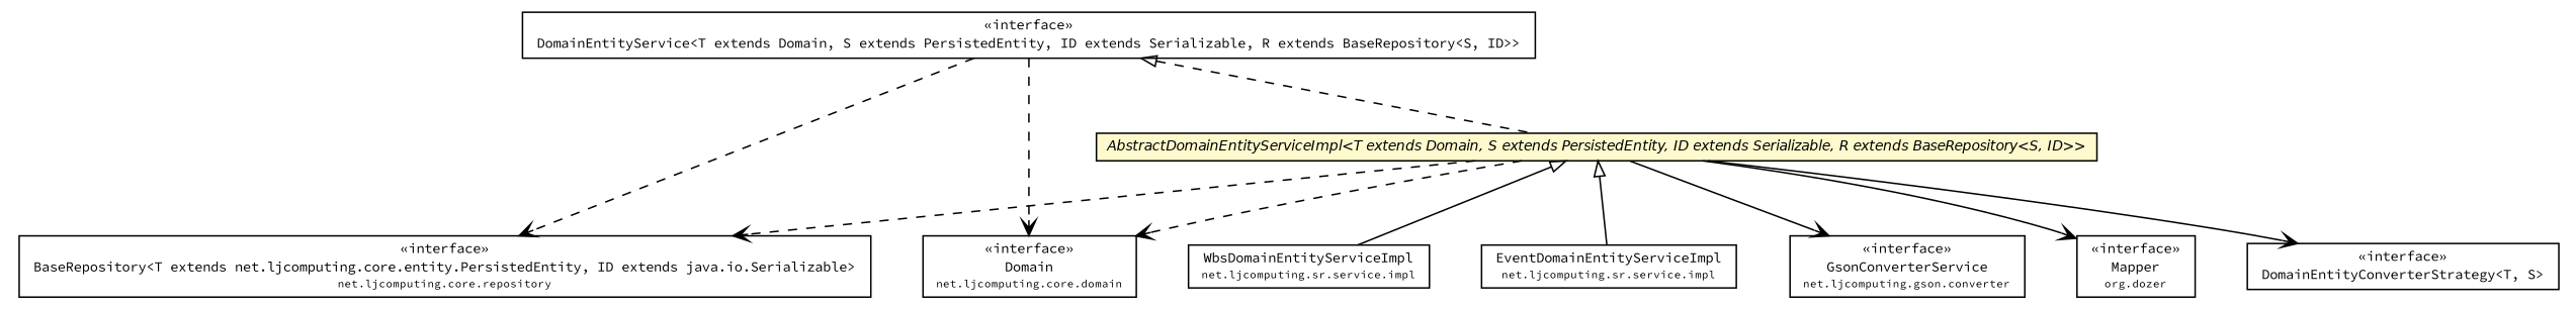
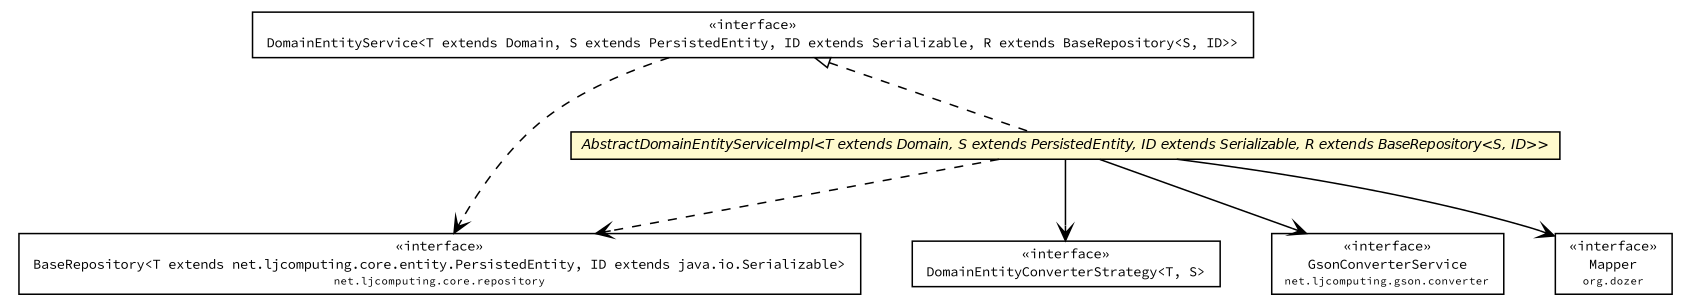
  digraph {
    fontname="Source Code Pro"
    nodesep=0.25
    ranksep=0.5
    node [fontcolor=black fontname="Source Code Pro" fontsize=9.0 shape=plaintext]
    edge [arrowhead=open color=black fontcolor=black fontname="Source Code Pro" fontsize=10.0 headport=p labelfontname=Helvetica labelfontsize=10 tailport=p]
    n1 [label=<<table title="net.ljcomputing.core.repository.BaseRepository" border="0" cellborder="1" cellspacing="0" cellpadding="2" port="p" href="../repository/BaseRepository.html"> 		<tr><td><table border="0" cellspacing="0" cellpadding="1"> <tr><td align="center" balign="center"> &#171;interface&#187; </td></tr> <tr><td align="center" balign="center"> BaseRepository&lt;T extends net.ljcomputing.core.entity.PersistedEntity, ID extends java.io.Serializable&gt; </td></tr> <tr><td align="center" balign="center"><font point-size="7.0"> net.ljcomputing.core.repository </font></td></tr> 		</table></td></tr> 		</table>>]
-   n2 [label=<<table title="net.ljcomputing.core.domain.Domain" border="0" cellborder="1" cellspacing="0" cellpadding="2" port="p" href="../domain/Domain.html"> 		<tr><td><table border="0" cellspacing="0" cellpadding="1"> <tr><td align="center" balign="center"> &#171;interface&#187; </td></tr> <tr><td align="center" balign="center"> Domain </td></tr> <tr><td align="center" balign="center"><font point-size="7.0"> net.ljcomputing.core.domain </font></td></tr> 		</table></td></tr> 		</table>>]
    n3 [label=<<table title="net.ljcomputing.core.service.AbstractDomainEntityServiceImpl" border="0" cellborder="1" cellspacing="0" cellpadding="2" port="p" bgcolor="lemonChiffon" href="./AbstractDomainEntityServiceImpl.html"> 		<tr><td><table border="0" cellspacing="0" cellpadding="1"> <tr><td align="center" balign="center"><font face="Helvetica-Oblique"> AbstractDomainEntityServiceImpl&lt;T extends Domain, S extends PersistedEntity, ID extends Serializable, R extends BaseRepository&lt;S, ID&gt;&gt; </font></td></tr> 		</table></td></tr> 		</table>>]
    n4 [label=<<table title="net.ljcomputing.core.service.DomainEntityConverterStrategy" border="0" cellborder="1" cellspacing="0" cellpadding="2" port="p" href="./DomainEntityConverterStrategy.html"> 		<tr><td><table border="0" cellspacing="0" cellpadding="1"> <tr><td align="center" balign="center"> &#171;interface&#187; </td></tr> <tr><td align="center" balign="center"> DomainEntityConverterStrategy&lt;T, S&gt; </td></tr> 		</table></td></tr> 		</table>>]
-   n5 [label=<<table title="net.ljcomputing.sr.service.impl.WbsDomainEntityServiceImpl" border="0" cellborder="1" cellspacing="0" cellpadding="2" port="p" href="../../sr/service/impl/WbsDomainEntityServiceImpl.html"> 		<tr><td><table border="0" cellspacing="0" cellpadding="1"> <tr><td align="center" balign="center"> WbsDomainEntityServiceImpl </td></tr> <tr><td align="center" balign="center"><font point-size="7.0"> net.ljcomputing.sr.service.impl </font></td></tr> 		</table></td></tr> 		</table>>]
-   n6 [label=<<table title="net.ljcomputing.sr.service.impl.EventDomainEntityServiceImpl" border="0" cellborder="1" cellspacing="0" cellpadding="2" port="p" href="../../sr/service/impl/EventDomainEntityServiceImpl.html"> 		<tr><td><table border="0" cellspacing="0" cellpadding="1"> <tr><td align="center" balign="center"> EventDomainEntityServiceImpl </td></tr> <tr><td align="center" balign="center"><font point-size="7.0"> net.ljcomputing.sr.service.impl </font></td></tr> 		</table></td></tr> 		</table>>]
    n7 [label=<<table title="net.ljcomputing.gson.converter.GsonConverterService" border="0" cellborder="1" cellspacing="0" cellpadding="2" port="p"> 		<tr><td><table border="0" cellspacing="0" cellpadding="1"> <tr><td align="center" balign="center"> &#171;interface&#187; </td></tr> <tr><td align="center" balign="center"> GsonConverterService </td></tr> <tr><td align="center" balign="center"><font point-size="7.0"> net.ljcomputing.gson.converter </font></td></tr> 		</table></td></tr> 		</table>>]
    n8 [label=<<table title="org.dozer.Mapper" border="0" cellborder="1" cellspacing="0" cellpadding="2" port="p"> 		<tr><td><table border="0" cellspacing="0" cellpadding="1"> <tr><td align="center" balign="center"> &#171;interface&#187; </td></tr> <tr><td align="center" balign="center"> Mapper </td></tr> <tr><td align="center" balign="center"><font point-size="7.0"> org.dozer </font></td></tr> 		</table></td></tr> 		</table>>]
    n9 [label=<<table title="net.ljcomputing.core.service.DomainEntityService" border="0" cellborder="1" cellspacing="0" cellpadding="2" port="p" href="./DomainEntityService.html"> 		<tr><td><table border="0" cellspacing="0" cellpadding="1"> <tr><td align="center" balign="center"> &#171;interface&#187; </td></tr> <tr><td align="center" balign="center"> DomainEntityService&lt;T extends Domain, S extends PersistedEntity, ID extends Serializable, R extends BaseRepository&lt;S, ID&gt;&gt; </td></tr> 		</table></td></tr> 		</table>>]
    n3 -> n1 [style=dashed]
-   n3 -> n2 [style=dashed]
    n3 -> n4
-   n3 -> n5 [arrowtail=empty dir=back fontsize=10 arrowhead="" color="" fontcolor=""]
-   n3 -> n6 [arrowtail=empty dir=back fontsize=10 arrowhead="" color="" fontcolor=""]
    n3 -> n7
    n3 -> n8
    n9 -> n1 [style=dashed]
-   n9 -> n2 [style=dashed]
    n9 -> n3 [arrowtail=empty dir=back fontsize=10 style=dashed arrowhead="" color="" fontcolor=""]
  }
